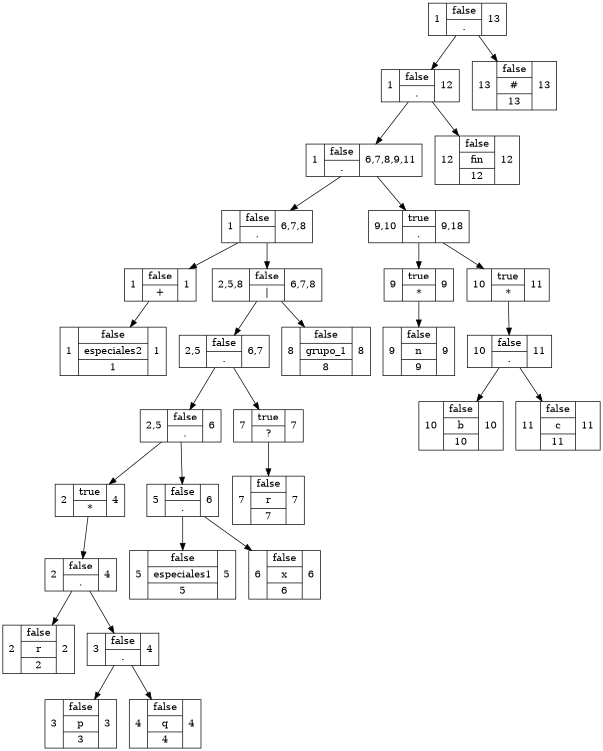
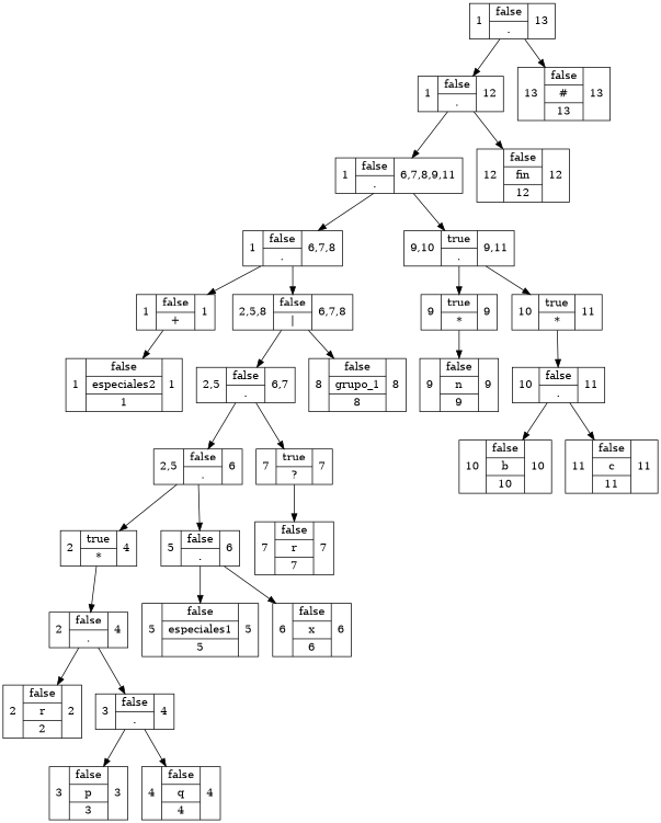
  digraph {
    node [shape=record]
    n1 [label="1|{false|\.}|13"]
    n2 [label="1|{false|\.}|12"]
    n3 [label="13|{false|#|13}|13"]
    n4 [label="1|{false|\.}|6,7,8,9,11"]
    n5 [label="12|{false|fin|12}|12"]
    n6 [label="1|{false|\.}|6,7,8"]
-   n7 [label="9,10|{true|\.}|9,18"]
+   n7 [label="9,10|{true|\.}|9,11"]
    n8 [label="1|{false|\+}|1"]
    n9 [label="2,5,8|{false|\|}|6,7,8"]
    n10 [label="9|{true|\*}|9"]
    n11 [label="10|{true|\*}|11"]
    n12 [label="1|{false|{especiales2}|1}|1"]
    n13 [label="2,5|{false|\.}|6,7"]
    n14 [label="8|{false|{grupo_1}|8}|8"]
    n15 [label="2,5|{false|\.}|6"]
    n16 [label="7|{true|\?}|7"]
    n17 [label="2|{true|\*}|4"]
    n18 [label="5|{false|\.}|6"]
    n19 [label="7|{false|r|7}|7"]
    n20 [label="2|{false|\.}|4"]
    n21 [label="5|{false|{especiales1}|5}|5"]
    n22 [label="6|{false|x|6}|6"]
    n23 [label="2|{false|r|2}|2"]
    n24 [label="3|{false|\.}|4"]
    n25 [label="3|{false|p|3}|3"]
    n26 [label="4|{false|q|4}|4"]
    n27 [label="9|{false|n|9}|9"]
    n28 [label="10|{false|\.}|11"]
    n29 [label="10|{false|b|10}|10"]
    n30 [label="11|{false|c|11}|11"]
    n1 -> n2
    n1 -> n3
    n2 -> n4
    n2 -> n5
    n4 -> n6
    n4 -> n7
    n6 -> n8
    n6 -> n9
    n7 -> n10
    n7 -> n11
    n8 -> n12
    n9 -> n13
    n9 -> n14
    n10 -> n27
    n11 -> n28
    n13 -> n15
    n13 -> n16
    n15 -> n17
    n15 -> n18
    n16 -> n19
    n17 -> n20
    n18 -> n21
    n18 -> n22
    n20 -> n23
    n20 -> n24
    n24 -> n25
    n24 -> n26
    n28 -> n29
    n28 -> n30
  }
